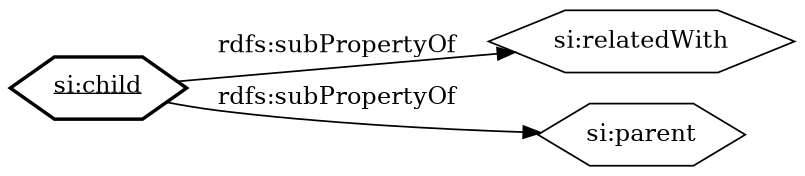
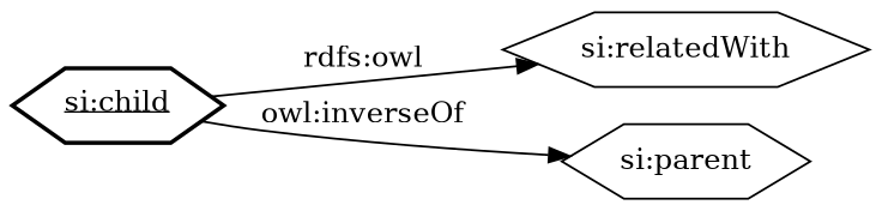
  digraph {
    rankdir=LR
    splines=true
    node [shape=hexagon]
    edge [arrowtail=normal color=black]
    n1 [label=<<U>si:child</U>> style=bold]
    n2 [label="si:relatedWith"]
    n3 [label="si:parent"]
-   n1 -> n2 [label="rdfs:subPropertyOf"]
-   n1 -> n3 [label="rdfs:subPropertyOf"]
+   n1 -> n2 [label="rdfs:owl"]
+   n1 -> n3 [label="owl:inverseOf"]
  }
